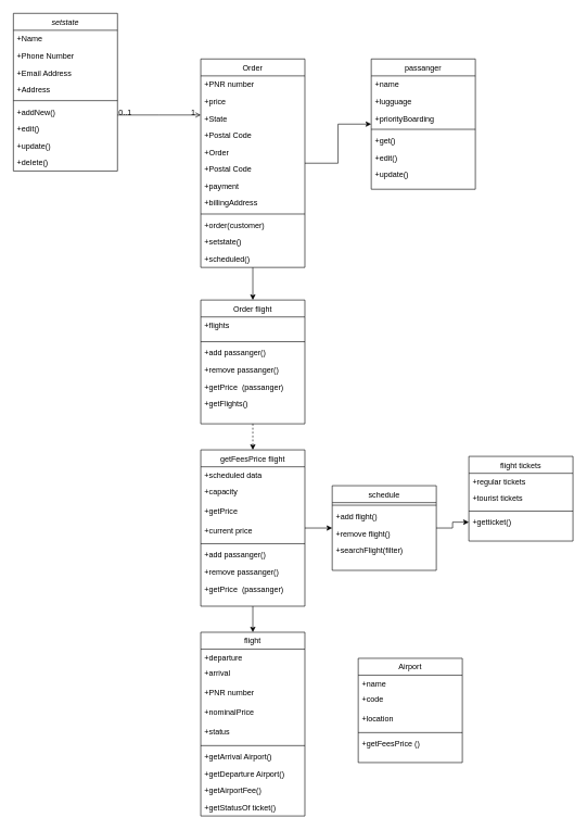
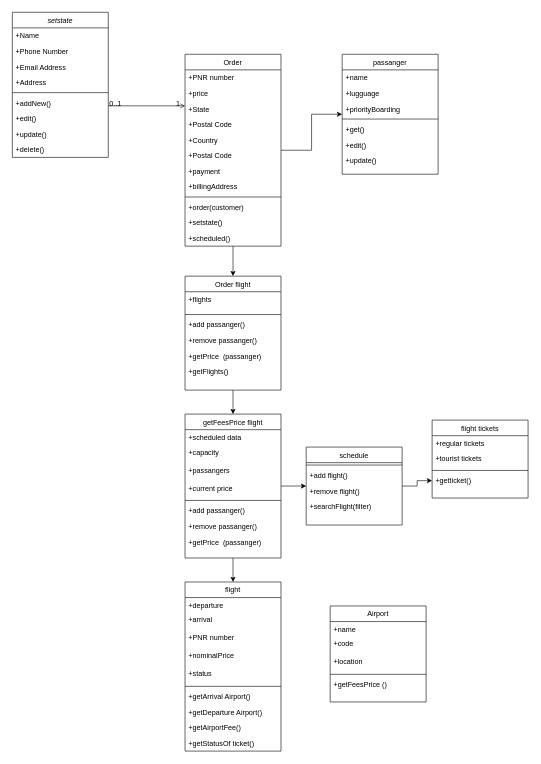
  <mxCell id="0" />
  <mxCell id="1" parent="0" />
  <mxCell id="2" value="setstate" style="swimlane;fontStyle=2;align=center;verticalAlign=top;childLayout=stackLayout;horizontal=1;startSize=26;horizontalStack=0;resizeParent=1;resizeLast=0;collapsible=1;marginBottom=0;rounded=0;shadow=0;strokeWidth=1;" parent="1" vertex="1"><mxGeometry x="20" y="20" width="160" height="242" as="geometry"><mxRectangle x="230" y="140" width="160" height="26" as="alternateBounds" /></mxGeometry></mxCell>
  <mxCell id="3" value="+Name" style="text;align=left;verticalAlign=top;spacingLeft=4;spacingRight=4;overflow=hidden;rotatable=0;points=[[0,0.5],[1,0.5]];portConstraint=eastwest;" parent="2" vertex="1"><mxGeometry y="26" width="160" height="26" as="geometry" /></mxCell>
  <mxCell id="4" value="+Phone Number" style="text;align=left;verticalAlign=top;spacingLeft=4;spacingRight=4;overflow=hidden;rotatable=0;points=[[0,0.5],[1,0.5]];portConstraint=eastwest;rounded=0;shadow=0;html=0;" parent="2" vertex="1"><mxGeometry y="52" width="160" height="26" as="geometry" /></mxCell>
  <mxCell id="5" value="+Email Address" style="text;align=left;verticalAlign=top;spacingLeft=4;spacingRight=4;overflow=hidden;rotatable=0;points=[[0,0.5],[1,0.5]];portConstraint=eastwest;rounded=0;shadow=0;html=0;" parent="2" vertex="1"><mxGeometry y="78" width="160" height="26" as="geometry" /></mxCell>
  <mxCell id="6" value="+Address" style="text;align=left;verticalAlign=top;spacingLeft=4;spacingRight=4;overflow=hidden;rotatable=0;points=[[0,0.5],[1,0.5]];portConstraint=eastwest;rounded=0;shadow=0;html=0;" vertex="1" parent="2"><mxGeometry y="104" width="160" height="26" as="geometry" /></mxCell>
  <mxCell id="7" value="" style="line;html=1;strokeWidth=1;align=left;verticalAlign=middle;spacingTop=-1;spacingLeft=3;spacingRight=3;rotatable=0;labelPosition=right;points=[];portConstraint=eastwest;" parent="2" vertex="1"><mxGeometry y="130" width="160" height="8" as="geometry" /></mxCell>
  <mxCell id="8" value="+addNew()" style="text;align=left;verticalAlign=top;spacingLeft=4;spacingRight=4;overflow=hidden;rotatable=0;points=[[0,0.5],[1,0.5]];portConstraint=eastwest;" parent="2" vertex="1"><mxGeometry y="138" width="160" height="26" as="geometry" /></mxCell>
  <mxCell id="9" value="+edit()" style="text;align=left;verticalAlign=top;spacingLeft=4;spacingRight=4;overflow=hidden;rotatable=0;points=[[0,0.5],[1,0.5]];portConstraint=eastwest;" vertex="1" parent="2"><mxGeometry y="164" width="160" height="26" as="geometry" /></mxCell>
  <mxCell id="10" value="+update()" style="text;align=left;verticalAlign=top;spacingLeft=4;spacingRight=4;overflow=hidden;rotatable=0;points=[[0,0.5],[1,0.5]];portConstraint=eastwest;" vertex="1" parent="2"><mxGeometry y="190" width="160" height="26" as="geometry" /></mxCell>
  <mxCell id="11" value="+delete()" style="text;align=left;verticalAlign=top;spacingLeft=4;spacingRight=4;overflow=hidden;rotatable=0;points=[[0,0.5],[1,0.5]];portConstraint=eastwest;" vertex="1" parent="2"><mxGeometry y="216" width="160" height="26" as="geometry" /></mxCell>
  <mxCell id="12" value="" style="edgeStyle=orthogonalEdgeStyle;rounded=0;orthogonalLoop=1;jettySize=auto;html=1;" edge="1" parent="1" source="14" target="31"><mxGeometry relative="1" as="geometry" /></mxCell>
  <mxCell id="13" value="" style="edgeStyle=orthogonalEdgeStyle;rounded=0;orthogonalLoop=1;jettySize=auto;html=1;" edge="1" parent="1" source="14" target="77"><mxGeometry relative="1" as="geometry" /></mxCell>
  <mxCell id="14" value="Order" style="swimlane;fontStyle=0;align=center;verticalAlign=top;childLayout=stackLayout;horizontal=1;startSize=26;horizontalStack=0;resizeParent=1;resizeLast=0;collapsible=1;marginBottom=0;rounded=0;shadow=0;strokeWidth=1;" parent="1" vertex="1"><mxGeometry x="308" y="90" width="160" height="320" as="geometry"><mxRectangle x="550" y="140" width="160" height="26" as="alternateBounds" /></mxGeometry></mxCell>
  <mxCell id="15" value="+PNR number" style="text;align=left;verticalAlign=top;spacingLeft=4;spacingRight=4;overflow=hidden;rotatable=0;points=[[0,0.5],[1,0.5]];portConstraint=eastwest;" parent="14" vertex="1"><mxGeometry y="26" width="160" height="26" as="geometry" /></mxCell>
  <mxCell id="16" value="+price" style="text;align=left;verticalAlign=top;spacingLeft=4;spacingRight=4;overflow=hidden;rotatable=0;points=[[0,0.5],[1,0.5]];portConstraint=eastwest;rounded=0;shadow=0;html=0;" parent="14" vertex="1"><mxGeometry y="52" width="160" height="26" as="geometry" /></mxCell>
  <mxCell id="17" value="+State" style="text;align=left;verticalAlign=top;spacingLeft=4;spacingRight=4;overflow=hidden;rotatable=0;points=[[0,0.5],[1,0.5]];portConstraint=eastwest;rounded=0;shadow=0;html=0;" parent="14" vertex="1"><mxGeometry y="78" width="160" height="26" as="geometry" /></mxCell>
  <mxCell id="18" value="+Postal Code" style="text;align=left;verticalAlign=top;spacingLeft=4;spacingRight=4;overflow=hidden;rotatable=0;points=[[0,0.5],[1,0.5]];portConstraint=eastwest;rounded=0;shadow=0;html=0;" parent="14" vertex="1"><mxGeometry y="104" width="160" height="26" as="geometry" /></mxCell>
- <mxCell id="19" value="+Order" style="text;align=left;verticalAlign=top;spacingLeft=4;spacingRight=4;overflow=hidden;rotatable=0;points=[[0,0.5],[1,0.5]];portConstraint=eastwest;rounded=0;shadow=0;html=0;" parent="14" vertex="1"><mxGeometry y="130" width="160" height="26" as="geometry" /></mxCell>
+ <mxCell id="19" value="+Country" style="text;align=left;verticalAlign=top;spacingLeft=4;spacingRight=4;overflow=hidden;rotatable=0;points=[[0,0.5],[1,0.5]];portConstraint=eastwest;rounded=0;shadow=0;html=0;" parent="14" vertex="1"><mxGeometry y="130" width="160" height="26" as="geometry" /></mxCell>
  <mxCell id="20" value="+Postal Code" style="text;align=left;verticalAlign=top;spacingLeft=4;spacingRight=4;overflow=hidden;rotatable=0;points=[[0,0.5],[1,0.5]];portConstraint=eastwest;rounded=0;shadow=0;html=0;" vertex="1" parent="14"><mxGeometry y="156" width="160" height="26" as="geometry" /></mxCell>
  <mxCell id="21" value="+payment" style="text;align=left;verticalAlign=top;spacingLeft=4;spacingRight=4;overflow=hidden;rotatable=0;points=[[0,0.5],[1,0.5]];portConstraint=eastwest;" vertex="1" parent="14"><mxGeometry y="182" width="160" height="26" as="geometry" /></mxCell>
  <mxCell id="22" value="+billingAddress" style="text;align=left;verticalAlign=top;spacingLeft=4;spacingRight=4;overflow=hidden;rotatable=0;points=[[0,0.5],[1,0.5]];portConstraint=eastwest;rounded=0;shadow=0;html=0;" vertex="1" parent="14"><mxGeometry y="208" width="160" height="26" as="geometry" /></mxCell>
  <mxCell id="23" value="" style="line;html=1;strokeWidth=1;align=left;verticalAlign=middle;spacingTop=-1;spacingLeft=3;spacingRight=3;rotatable=0;labelPosition=right;points=[];portConstraint=eastwest;" parent="14" vertex="1"><mxGeometry y="234" width="160" height="8" as="geometry" /></mxCell>
  <mxCell id="24" value="+order(customer)" style="text;align=left;verticalAlign=top;spacingLeft=4;spacingRight=4;overflow=hidden;rotatable=0;points=[[0,0.5],[1,0.5]];portConstraint=eastwest;" parent="14" vertex="1"><mxGeometry y="242" width="160" height="26" as="geometry" /></mxCell>
  <mxCell id="25" value="+setstate()" style="text;align=left;verticalAlign=top;spacingLeft=4;spacingRight=4;overflow=hidden;rotatable=0;points=[[0,0.5],[1,0.5]];portConstraint=eastwest;" parent="14" vertex="1"><mxGeometry y="268" width="160" height="26" as="geometry" /></mxCell>
  <mxCell id="26" value="+scheduled()" style="text;align=left;verticalAlign=top;spacingLeft=4;spacingRight=4;overflow=hidden;rotatable=0;points=[[0,0.5],[1,0.5]];portConstraint=eastwest;" vertex="1" parent="14"><mxGeometry y="294" width="160" height="26" as="geometry" /></mxCell>
  <mxCell id="27" value="" style="endArrow=open;shadow=0;strokeWidth=1;rounded=0;endFill=1;edgeStyle=elbowEdgeStyle;elbow=vertical;" parent="1" source="2" target="14" edge="1"><mxGeometry x="0.5" y="41" relative="1" as="geometry"><mxPoint x="180" y="162" as="sourcePoint" /><mxPoint x="340" y="162" as="targetPoint" /><mxPoint x="-40" y="32" as="offset" /></mxGeometry></mxCell>
  <mxCell id="28" value="0..1" style="resizable=0;align=left;verticalAlign=bottom;labelBackgroundColor=none;fontSize=12;" parent="27" connectable="0" vertex="1"><mxGeometry x="-1" relative="1" as="geometry"><mxPoint y="4" as="offset" /></mxGeometry></mxCell>
  <mxCell id="29" value="1" style="resizable=0;align=right;verticalAlign=bottom;labelBackgroundColor=none;fontSize=12;" parent="27" connectable="0" vertex="1"><mxGeometry x="1" relative="1" as="geometry"><mxPoint x="-7" y="4" as="offset" /></mxGeometry></mxCell>
- <mxCell id="30" value="" style="edgeStyle=orthogonalEdgeStyle;rounded=0;orthogonalLoop=1;jettySize=auto;html=1;dashed=1;" edge="1" parent="1" source="31" target="40"><mxGeometry relative="1" as="geometry" /></mxCell>
+ <mxCell id="30" value="" style="edgeStyle=orthogonalEdgeStyle;rounded=0;orthogonalLoop=1;jettySize=auto;html=1;" edge="1" parent="1" source="31" target="40"><mxGeometry relative="1" as="geometry" /></mxCell>
  <mxCell id="31" value="Order flight" style="swimlane;fontStyle=0;align=center;verticalAlign=top;childLayout=stackLayout;horizontal=1;startSize=26;horizontalStack=0;resizeParent=1;resizeLast=0;collapsible=1;marginBottom=0;rounded=0;shadow=0;strokeWidth=1;" vertex="1" parent="1"><mxGeometry x="308" y="460" width="160" height="190" as="geometry"><mxRectangle x="550" y="140" width="160" height="26" as="alternateBounds" /></mxGeometry></mxCell>
  <mxCell id="32" value="+flights" style="text;align=left;verticalAlign=top;spacingLeft=4;spacingRight=4;overflow=hidden;rotatable=0;points=[[0,0.5],[1,0.5]];portConstraint=eastwest;" vertex="1" parent="31"><mxGeometry y="26" width="160" height="34" as="geometry" /></mxCell>
  <mxCell id="33" value="" style="line;html=1;strokeWidth=1;align=left;verticalAlign=middle;spacingTop=-1;spacingLeft=3;spacingRight=3;rotatable=0;labelPosition=right;points=[];portConstraint=eastwest;" vertex="1" parent="31"><mxGeometry y="60" width="160" height="8" as="geometry" /></mxCell>
  <mxCell id="34" value="+add passanger()" style="text;align=left;verticalAlign=top;spacingLeft=4;spacingRight=4;overflow=hidden;rotatable=0;points=[[0,0.5],[1,0.5]];portConstraint=eastwest;" vertex="1" parent="31"><mxGeometry y="68" width="160" height="26" as="geometry" /></mxCell>
  <mxCell id="35" value="+remove passanger()" style="text;align=left;verticalAlign=top;spacingLeft=4;spacingRight=4;overflow=hidden;rotatable=0;points=[[0,0.5],[1,0.5]];portConstraint=eastwest;" vertex="1" parent="31"><mxGeometry y="94" width="160" height="26" as="geometry" /></mxCell>
  <mxCell id="36" value="+getPrice  (passanger) " style="text;align=left;verticalAlign=top;spacingLeft=4;spacingRight=4;overflow=hidden;rotatable=0;points=[[0,0.5],[1,0.5]];portConstraint=eastwest;" vertex="1" parent="31"><mxGeometry y="120" width="160" height="26" as="geometry" /></mxCell>
  <mxCell id="37" value="+getFlights()" style="text;align=left;verticalAlign=top;spacingLeft=4;spacingRight=4;overflow=hidden;rotatable=0;points=[[0,0.5],[1,0.5]];portConstraint=eastwest;" vertex="1" parent="31"><mxGeometry y="146" width="160" height="26" as="geometry" /></mxCell>
  <mxCell id="38" value="" style="edgeStyle=orthogonalEdgeStyle;rounded=0;orthogonalLoop=1;jettySize=auto;html=1;" edge="1" parent="1" source="40" target="50"><mxGeometry relative="1" as="geometry" /></mxCell>
  <mxCell id="39" value="" style="edgeStyle=orthogonalEdgeStyle;rounded=0;orthogonalLoop=1;jettySize=auto;html=1;" edge="1" parent="1" source="40" target="55"><mxGeometry relative="1" as="geometry" /></mxCell>
  <mxCell id="40" value="getFeesPrice flight" style="swimlane;fontStyle=0;align=center;verticalAlign=top;childLayout=stackLayout;horizontal=1;startSize=26;horizontalStack=0;resizeParent=1;resizeLast=0;collapsible=1;marginBottom=0;rounded=0;shadow=0;strokeWidth=1;" vertex="1" parent="1"><mxGeometry x="308" y="690" width="160" height="240" as="geometry"><mxRectangle x="550" y="140" width="160" height="26" as="alternateBounds" /></mxGeometry></mxCell>
  <mxCell id="41" value="+scheduled data" style="text;align=left;verticalAlign=top;spacingLeft=4;spacingRight=4;overflow=hidden;rotatable=0;points=[[0,0.5],[1,0.5]];portConstraint=eastwest;" vertex="1" parent="40"><mxGeometry y="26" width="160" height="24" as="geometry" /></mxCell>
  <mxCell id="42" value="+capacity" style="text;align=left;verticalAlign=top;spacingLeft=4;spacingRight=4;overflow=hidden;rotatable=0;points=[[0,0.5],[1,0.5]];portConstraint=eastwest;" vertex="1" parent="40"><mxGeometry y="50" width="160" height="30" as="geometry" /></mxCell>
- <mxCell id="43" value="+getPrice" style="text;align=left;verticalAlign=top;spacingLeft=4;spacingRight=4;overflow=hidden;rotatable=0;points=[[0,0.5],[1,0.5]];portConstraint=eastwest;" vertex="1" parent="40"><mxGeometry y="80" width="160" height="30" as="geometry" /></mxCell>
+ <mxCell id="43" value="+passangers" style="text;align=left;verticalAlign=top;spacingLeft=4;spacingRight=4;overflow=hidden;rotatable=0;points=[[0,0.5],[1,0.5]];portConstraint=eastwest;" vertex="1" parent="40"><mxGeometry y="80" width="160" height="30" as="geometry" /></mxCell>
  <mxCell id="44" value="+current price" style="text;align=left;verticalAlign=top;spacingLeft=4;spacingRight=4;overflow=hidden;rotatable=0;points=[[0,0.5],[1,0.5]];portConstraint=eastwest;" vertex="1" parent="40"><mxGeometry y="110" width="160" height="30" as="geometry" /></mxCell>
  <mxCell id="45" value="" style="line;html=1;strokeWidth=1;align=left;verticalAlign=middle;spacingTop=-1;spacingLeft=3;spacingRight=3;rotatable=0;labelPosition=right;points=[];portConstraint=eastwest;" vertex="1" parent="40"><mxGeometry y="140" width="160" height="8" as="geometry" /></mxCell>
  <mxCell id="46" value="+add passanger()" style="text;align=left;verticalAlign=top;spacingLeft=4;spacingRight=4;overflow=hidden;rotatable=0;points=[[0,0.5],[1,0.5]];portConstraint=eastwest;" vertex="1" parent="40"><mxGeometry y="148" width="160" height="26" as="geometry" /></mxCell>
  <mxCell id="47" value="+remove passanger()" style="text;align=left;verticalAlign=top;spacingLeft=4;spacingRight=4;overflow=hidden;rotatable=0;points=[[0,0.5],[1,0.5]];portConstraint=eastwest;" vertex="1" parent="40"><mxGeometry y="174" width="160" height="26" as="geometry" /></mxCell>
  <mxCell id="48" value="+getPrice  (passanger) " style="text;align=left;verticalAlign=top;spacingLeft=4;spacingRight=4;overflow=hidden;rotatable=0;points=[[0,0.5],[1,0.5]];portConstraint=eastwest;" vertex="1" parent="40"><mxGeometry y="200" width="160" height="26" as="geometry" /></mxCell>
  <mxCell id="49" value="" style="edgeStyle=orthogonalEdgeStyle;rounded=0;orthogonalLoop=1;jettySize=auto;html=1;" edge="1" parent="1" source="50" target="76"><mxGeometry relative="1" as="geometry" /></mxCell>
  <mxCell id="50" value="schedule" style="swimlane;fontStyle=0;align=center;verticalAlign=top;childLayout=stackLayout;horizontal=1;startSize=26;horizontalStack=0;resizeParent=1;resizeLast=0;collapsible=1;marginBottom=0;rounded=0;shadow=0;strokeWidth=1;" vertex="1" parent="1"><mxGeometry x="510" y="745" width="160" height="130" as="geometry"><mxRectangle x="550" y="140" width="160" height="26" as="alternateBounds" /></mxGeometry></mxCell>
  <mxCell id="51" value="" style="line;html=1;strokeWidth=1;align=left;verticalAlign=middle;spacingTop=-1;spacingLeft=3;spacingRight=3;rotatable=0;labelPosition=right;points=[];portConstraint=eastwest;" vertex="1" parent="50"><mxGeometry y="26" width="160" height="8" as="geometry" /></mxCell>
  <mxCell id="52" value="+add flight()" style="text;align=left;verticalAlign=top;spacingLeft=4;spacingRight=4;overflow=hidden;rotatable=0;points=[[0,0.5],[1,0.5]];portConstraint=eastwest;" vertex="1" parent="50"><mxGeometry y="34" width="160" height="26" as="geometry" /></mxCell>
  <mxCell id="53" value="+remove flight()" style="text;align=left;verticalAlign=top;spacingLeft=4;spacingRight=4;overflow=hidden;rotatable=0;points=[[0,0.5],[1,0.5]];portConstraint=eastwest;" vertex="1" parent="50"><mxGeometry y="60" width="160" height="26" as="geometry" /></mxCell>
  <mxCell id="54" value="+searchFlight(filter)" style="text;align=left;verticalAlign=top;spacingLeft=4;spacingRight=4;overflow=hidden;rotatable=0;points=[[0,0.5],[1,0.5]];portConstraint=eastwest;" vertex="1" parent="50"><mxGeometry y="86" width="160" height="26" as="geometry" /></mxCell>
  <mxCell id="55" value="flight" style="swimlane;fontStyle=0;align=center;verticalAlign=top;childLayout=stackLayout;horizontal=1;startSize=26;horizontalStack=0;resizeParent=1;resizeLast=0;collapsible=1;marginBottom=0;rounded=0;shadow=0;strokeWidth=1;" vertex="1" parent="1"><mxGeometry x="308" y="970" width="160" height="282" as="geometry"><mxRectangle x="550" y="140" width="160" height="26" as="alternateBounds" /></mxGeometry></mxCell>
  <mxCell id="56" value="+departure" style="text;align=left;verticalAlign=top;spacingLeft=4;spacingRight=4;overflow=hidden;rotatable=0;points=[[0,0.5],[1,0.5]];portConstraint=eastwest;" vertex="1" parent="55"><mxGeometry y="26" width="160" height="24" as="geometry" /></mxCell>
  <mxCell id="57" value="+arrival" style="text;align=left;verticalAlign=top;spacingLeft=4;spacingRight=4;overflow=hidden;rotatable=0;points=[[0,0.5],[1,0.5]];portConstraint=eastwest;" vertex="1" parent="55"><mxGeometry y="50" width="160" height="30" as="geometry" /></mxCell>
  <mxCell id="58" value="+PNR number" style="text;align=left;verticalAlign=top;spacingLeft=4;spacingRight=4;overflow=hidden;rotatable=0;points=[[0,0.5],[1,0.5]];portConstraint=eastwest;" vertex="1" parent="55"><mxGeometry y="80" width="160" height="30" as="geometry" /></mxCell>
  <mxCell id="59" value="+nominalPrice" style="text;align=left;verticalAlign=top;spacingLeft=4;spacingRight=4;overflow=hidden;rotatable=0;points=[[0,0.5],[1,0.5]];portConstraint=eastwest;" vertex="1" parent="55"><mxGeometry y="110" width="160" height="30" as="geometry" /></mxCell>
  <mxCell id="60" value="+status" style="text;align=left;verticalAlign=top;spacingLeft=4;spacingRight=4;overflow=hidden;rotatable=0;points=[[0,0.5],[1,0.5]];portConstraint=eastwest;" vertex="1" parent="55"><mxGeometry y="140" width="160" height="30" as="geometry" /></mxCell>
  <mxCell id="61" value="" style="line;html=1;strokeWidth=1;align=left;verticalAlign=middle;spacingTop=-1;spacingLeft=3;spacingRight=3;rotatable=0;labelPosition=right;points=[];portConstraint=eastwest;" vertex="1" parent="55"><mxGeometry y="170" width="160" height="8" as="geometry" /></mxCell>
  <mxCell id="62" value="+getArrival Airport()" style="text;align=left;verticalAlign=top;spacingLeft=4;spacingRight=4;overflow=hidden;rotatable=0;points=[[0,0.5],[1,0.5]];portConstraint=eastwest;" vertex="1" parent="55"><mxGeometry y="178" width="160" height="26" as="geometry" /></mxCell>
  <mxCell id="63" value="+getDeparture Airport()" style="text;align=left;verticalAlign=top;spacingLeft=4;spacingRight=4;overflow=hidden;rotatable=0;points=[[0,0.5],[1,0.5]];portConstraint=eastwest;" vertex="1" parent="55"><mxGeometry y="204" width="160" height="26" as="geometry" /></mxCell>
  <mxCell id="64" value="+getAirportFee()" style="text;align=left;verticalAlign=top;spacingLeft=4;spacingRight=4;overflow=hidden;rotatable=0;points=[[0,0.5],[1,0.5]];portConstraint=eastwest;" vertex="1" parent="55"><mxGeometry y="230" width="160" height="26" as="geometry" /></mxCell>
  <mxCell id="65" value="+getStatusOf ticket()" style="text;align=left;verticalAlign=top;spacingLeft=4;spacingRight=4;overflow=hidden;rotatable=0;points=[[0,0.5],[1,0.5]];portConstraint=eastwest;" vertex="1" parent="55"><mxGeometry y="256" width="160" height="26" as="geometry" /></mxCell>
  <mxCell id="66" value="Airport" style="swimlane;fontStyle=0;align=center;verticalAlign=top;childLayout=stackLayout;horizontal=1;startSize=26;horizontalStack=0;resizeParent=1;resizeLast=0;collapsible=1;marginBottom=0;rounded=0;shadow=0;strokeWidth=1;" vertex="1" parent="1"><mxGeometry x="550" y="1010" width="160" height="160" as="geometry"><mxRectangle x="550" y="140" width="160" height="26" as="alternateBounds" /></mxGeometry></mxCell>
  <mxCell id="67" value="+name" style="text;align=left;verticalAlign=top;spacingLeft=4;spacingRight=4;overflow=hidden;rotatable=0;points=[[0,0.5],[1,0.5]];portConstraint=eastwest;" vertex="1" parent="66"><mxGeometry y="26" width="160" height="24" as="geometry" /></mxCell>
  <mxCell id="68" value="+code" style="text;align=left;verticalAlign=top;spacingLeft=4;spacingRight=4;overflow=hidden;rotatable=0;points=[[0,0.5],[1,0.5]];portConstraint=eastwest;" vertex="1" parent="66"><mxGeometry y="50" width="160" height="30" as="geometry" /></mxCell>
  <mxCell id="69" value="+location" style="text;align=left;verticalAlign=top;spacingLeft=4;spacingRight=4;overflow=hidden;rotatable=0;points=[[0,0.5],[1,0.5]];portConstraint=eastwest;" vertex="1" parent="66"><mxGeometry y="80" width="160" height="30" as="geometry" /></mxCell>
  <mxCell id="70" value="" style="line;html=1;strokeWidth=1;align=left;verticalAlign=middle;spacingTop=-1;spacingLeft=3;spacingRight=3;rotatable=0;labelPosition=right;points=[];portConstraint=eastwest;" vertex="1" parent="66"><mxGeometry y="110" width="160" height="8" as="geometry" /></mxCell>
  <mxCell id="71" value="+getFeesPrice () " style="text;align=left;verticalAlign=top;spacingLeft=4;spacingRight=4;overflow=hidden;rotatable=0;points=[[0,0.5],[1,0.5]];portConstraint=eastwest;" vertex="1" parent="66"><mxGeometry y="118" width="160" height="26" as="geometry" /></mxCell>
  <mxCell id="72" value="flight tickets" style="swimlane;fontStyle=0;align=center;verticalAlign=top;childLayout=stackLayout;horizontal=1;startSize=26;horizontalStack=0;resizeParent=1;resizeLast=0;collapsible=1;marginBottom=0;rounded=0;shadow=0;strokeWidth=1;" vertex="1" parent="1"><mxGeometry x="720" y="700" width="160" height="130" as="geometry"><mxRectangle x="550" y="140" width="160" height="26" as="alternateBounds" /></mxGeometry></mxCell>
  <mxCell id="73" value="+regular tickets" style="text;align=left;verticalAlign=top;spacingLeft=4;spacingRight=4;overflow=hidden;rotatable=0;points=[[0,0.5],[1,0.5]];portConstraint=eastwest;" vertex="1" parent="72"><mxGeometry y="26" width="160" height="24" as="geometry" /></mxCell>
  <mxCell id="74" value="+tourist tickets" style="text;align=left;verticalAlign=top;spacingLeft=4;spacingRight=4;overflow=hidden;rotatable=0;points=[[0,0.5],[1,0.5]];portConstraint=eastwest;" vertex="1" parent="72"><mxGeometry y="50" width="160" height="30" as="geometry" /></mxCell>
  <mxCell id="75" value="" style="line;html=1;strokeWidth=1;align=left;verticalAlign=middle;spacingTop=-1;spacingLeft=3;spacingRight=3;rotatable=0;labelPosition=right;points=[];portConstraint=eastwest;" vertex="1" parent="72"><mxGeometry y="80" width="160" height="8" as="geometry" /></mxCell>
  <mxCell id="76" value="+getticket()" style="text;align=left;verticalAlign=top;spacingLeft=4;spacingRight=4;overflow=hidden;rotatable=0;points=[[0,0.5],[1,0.5]];portConstraint=eastwest;" vertex="1" parent="72"><mxGeometry y="88" width="160" height="26" as="geometry" /></mxCell>
  <mxCell id="77" value="passanger" style="swimlane;fontStyle=0;align=center;verticalAlign=top;childLayout=stackLayout;horizontal=1;startSize=26;horizontalStack=0;resizeParent=1;resizeLast=0;collapsible=1;marginBottom=0;rounded=0;shadow=0;strokeWidth=1;" vertex="1" parent="1"><mxGeometry x="570" y="90" width="160" height="200" as="geometry"><mxRectangle x="550" y="140" width="160" height="26" as="alternateBounds" /></mxGeometry></mxCell>
  <mxCell id="78" value="+name" style="text;align=left;verticalAlign=top;spacingLeft=4;spacingRight=4;overflow=hidden;rotatable=0;points=[[0,0.5],[1,0.5]];portConstraint=eastwest;" vertex="1" parent="77"><mxGeometry y="26" width="160" height="26" as="geometry" /></mxCell>
  <mxCell id="79" value="+lugguage" style="text;align=left;verticalAlign=top;spacingLeft=4;spacingRight=4;overflow=hidden;rotatable=0;points=[[0,0.5],[1,0.5]];portConstraint=eastwest;rounded=0;shadow=0;html=0;" vertex="1" parent="77"><mxGeometry y="52" width="160" height="26" as="geometry" /></mxCell>
  <mxCell id="80" value="+priorityBoarding" style="text;align=left;verticalAlign=top;spacingLeft=4;spacingRight=4;overflow=hidden;rotatable=0;points=[[0,0.5],[1,0.5]];portConstraint=eastwest;rounded=0;shadow=0;html=0;" vertex="1" parent="77"><mxGeometry y="78" width="160" height="26" as="geometry" /></mxCell>
  <mxCell id="81" value="" style="line;html=1;strokeWidth=1;align=left;verticalAlign=middle;spacingTop=-1;spacingLeft=3;spacingRight=3;rotatable=0;labelPosition=right;points=[];portConstraint=eastwest;" vertex="1" parent="77"><mxGeometry y="104" width="160" height="8" as="geometry" /></mxCell>
  <mxCell id="82" value="+get()" style="text;align=left;verticalAlign=top;spacingLeft=4;spacingRight=4;overflow=hidden;rotatable=0;points=[[0,0.5],[1,0.5]];portConstraint=eastwest;" vertex="1" parent="77"><mxGeometry y="112" width="160" height="26" as="geometry" /></mxCell>
  <mxCell id="83" value="+edit()" style="text;align=left;verticalAlign=top;spacingLeft=4;spacingRight=4;overflow=hidden;rotatable=0;points=[[0,0.5],[1,0.5]];portConstraint=eastwest;" vertex="1" parent="77"><mxGeometry y="138" width="160" height="26" as="geometry" /></mxCell>
  <mxCell id="84" value="+update()" style="text;align=left;verticalAlign=top;spacingLeft=4;spacingRight=4;overflow=hidden;rotatable=0;points=[[0,0.5],[1,0.5]];portConstraint=eastwest;" vertex="1" parent="77"><mxGeometry y="164" width="160" height="26" as="geometry" /></mxCell>
